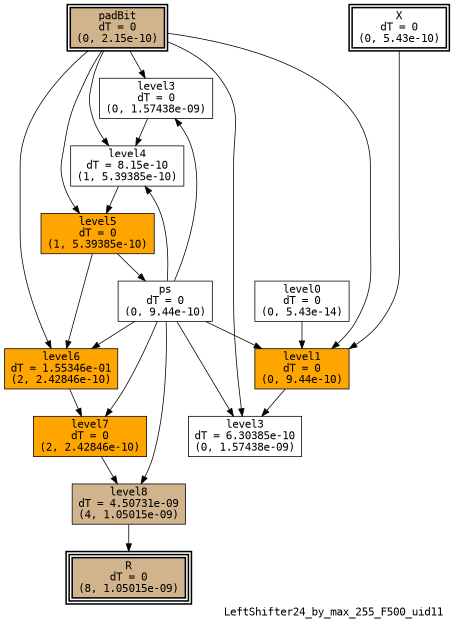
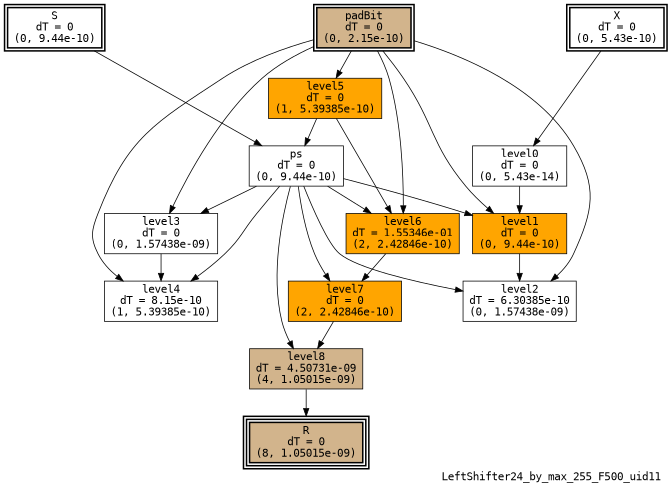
  digraph {
    fontname="DejaVu Sans Mono"
    label=LeftShifter24_by_max_255_F500_uid11
    labeljust=right
    labelloc=bottom
    nodesep=0.25
    ranksep=0.5
    node [color=black fillcolor=white fontname="DejaVu Sans Mono" peripheries=1 shape=box style=filled]
    edge [arrowhead=normal arrowsize=1.0 arrowtail=normal color=black dir=forward fontname="DejaVu Sans Mono"]
    n1 [label="X\ndT = 0\n(0, 5.43e-10)" peripheries=2 style="bold, filled,filled"]
+   n2 [label="S\ndT = 0\n(0, 9.44e-10)" peripheries=2 style="bold, filled,filled"]
    n3 [fillcolor=tan label="padBit\ndT = 0\n(0, 2.15e-10)" peripheries=2 style="bold, filled,filled"]
    n4 [fillcolor=tan label="R\ndT = 0\n(8, 1.05015e-09)" peripheries=3 style="bold, filled,filled"]
    n5 [label="level0\ndT = 0\n(0, 5.43e-14)"]
    n6 [label="ps\ndT = 0\n(0, 9.44e-10)"]
    n7 [fillcolor=orange label="level1\ndT = 0\n(0, 9.44e-10)"]
-   n8 [label="level3\ndT = 6.30385e-10\n(0, 1.57438e-09)"]
+   n8 [label="level2\ndT = 6.30385e-10\n(0, 1.57438e-09)"]
    n9 [label="level3\ndT = 0\n(0, 1.57438e-09)"]
    n10 [label="level4\ndT = 8.15e-10\n(1, 5.39385e-10)"]
    n11 [fillcolor=orange label="level5\ndT = 0\n(1, 5.39385e-10)"]
    n12 [fillcolor=orange label="level6\ndT = 1.55346e-01\n(2, 2.42846e-10)"]
    n13 [fillcolor=orange label="level7\ndT = 0\n(2, 2.42846e-10)"]
    n14 [fillcolor=tan label="level8\ndT = 4.50731e-09\n(4, 1.05015e-09)"]
    subgraph sub_1 {
      rank=same
      n1
+     n2
      n3
    }
    subgraph sub_2 {
      rank=same
      n4
    }
-   n1 -> n7
+   n1 -> n5
+   n2 -> n6
    n3 -> n7
    n3 -> n8
    n3 -> n9
    n3 -> n10
    n3 -> n11
    n3 -> n12
    n5 -> n7
    n6 -> n7
    n6 -> n8
    n6 -> n9
    n6 -> n10
    n6 -> n12
    n6 -> n13
    n6 -> n14
    n7 -> n8
    n9 -> n10
-   n10 -> n11
    n11 -> n6
    n11 -> n12
    n12 -> n13
    n13 -> n14
    n14 -> n4
  }
